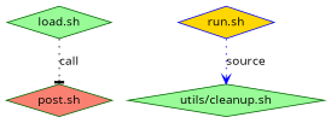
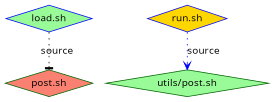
  digraph {
    fontname="Open Sans"
    rankdir=TB
    node [color=blue fillcolor=palegreen fontname="Open Sans" shape=diamond style=filled]
    edge [fontname="Open Sans" style=dotted]
-   "load.sh" [color=darkgreen]
+   "load.sh"
    "post.sh" [color=darkgreen fillcolor=salmon]
    "run.sh" [fillcolor=gold]
-   "utils/cleanup.sh" [color=darkgreen]
-   "load.sh" -> "post.sh" [arrowhead=tee color=black label=call]
+   "utils/cleanup.sh" [color=darkgreen label="utils/post.sh"]
+   "load.sh" -> "post.sh" [arrowhead=tee color=black label=source]
    "run.sh" -> "utils/cleanup.sh" [arrowhead=vee color=blue label=source]
  }
